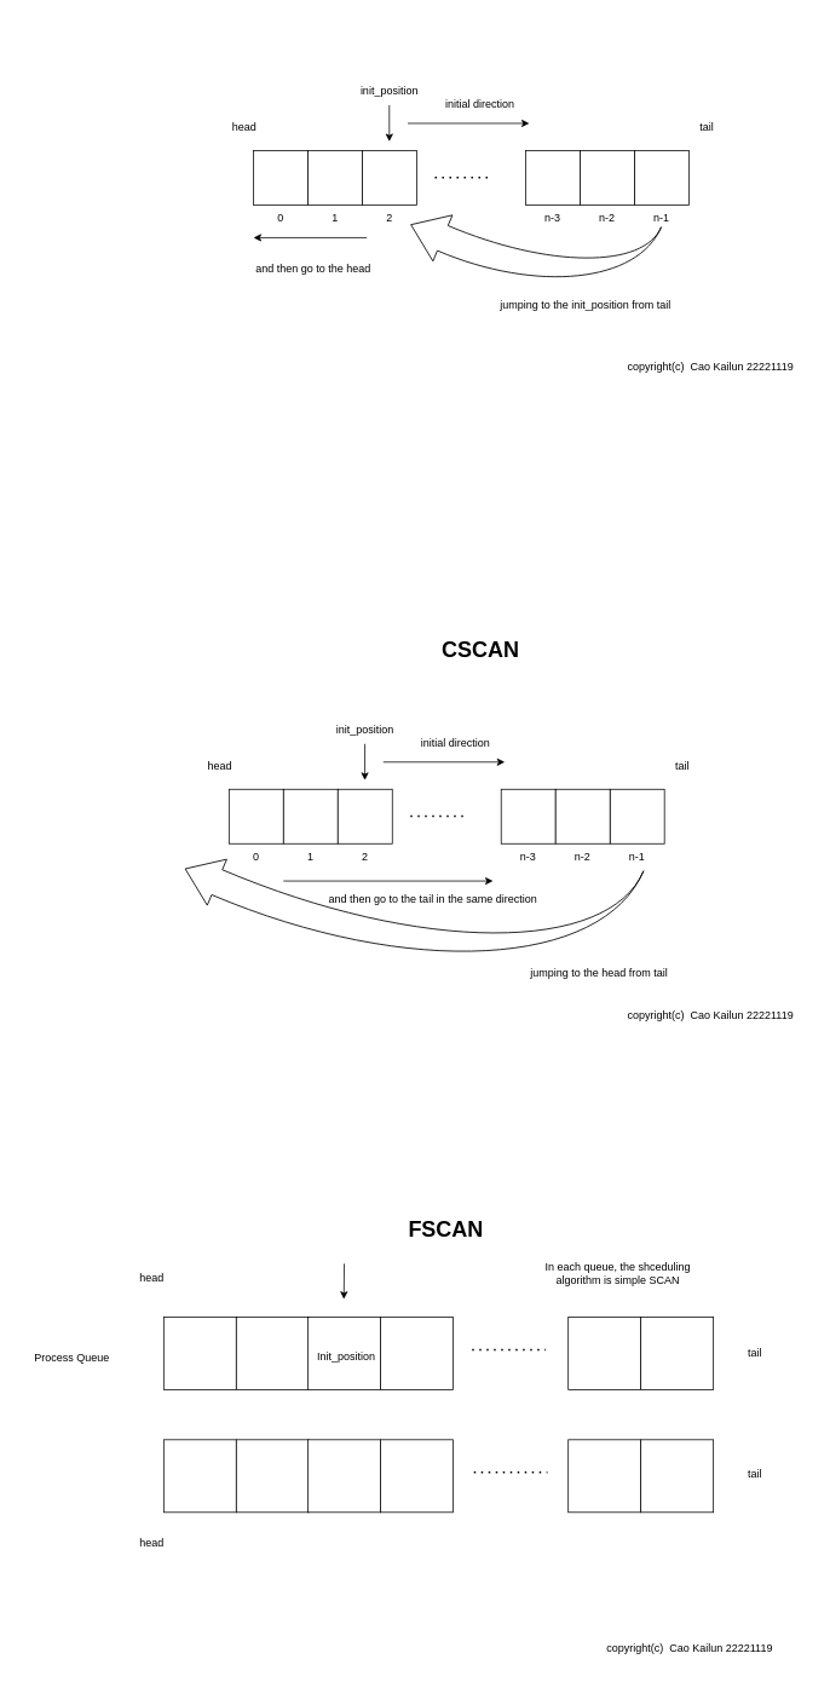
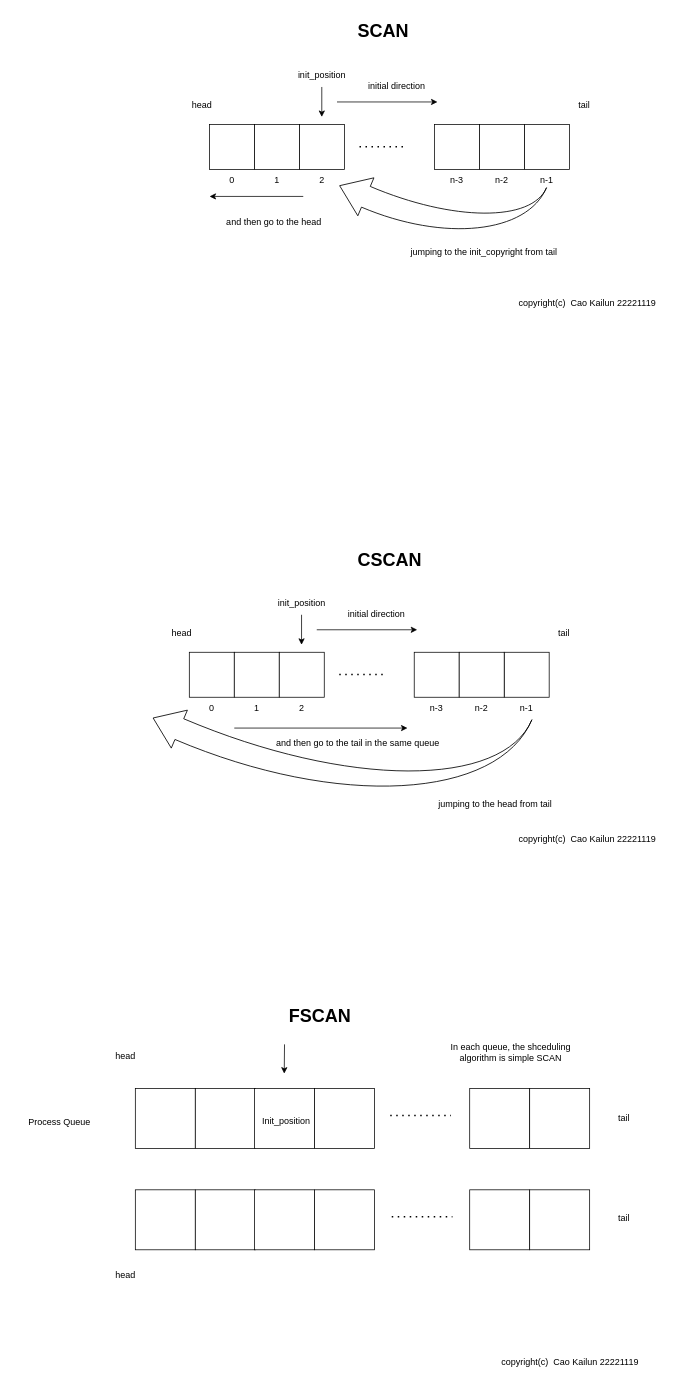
  <mxCell id="0" />
  <mxCell id="1" parent="0" />
  <mxCell id="2" value="" style="rounded=0;whiteSpace=wrap;html=1;" parent="1" vertex="1"><mxGeometry x="279" y="165" width="60" height="60" as="geometry" /></mxCell>
  <mxCell id="3" value="" style="rounded=0;whiteSpace=wrap;html=1;" parent="1" vertex="1"><mxGeometry x="339" y="165" width="60" height="60" as="geometry" /></mxCell>
  <mxCell id="4" value="" style="rounded=0;whiteSpace=wrap;html=1;" parent="1" vertex="1"><mxGeometry x="399" y="165" width="60" height="60" as="geometry" /></mxCell>
  <mxCell id="5" value="" style="rounded=0;whiteSpace=wrap;html=1;" parent="1" vertex="1"><mxGeometry x="699" y="165" width="60" height="60" as="geometry" /></mxCell>
  <mxCell id="6" value="" style="rounded=0;whiteSpace=wrap;html=1;" parent="1" vertex="1"><mxGeometry x="579" y="165" width="60" height="60" as="geometry" /></mxCell>
  <mxCell id="7" value="" style="rounded=0;whiteSpace=wrap;html=1;" parent="1" vertex="1"><mxGeometry x="639" y="165" width="60" height="60" as="geometry" /></mxCell>
  <mxCell id="8" value="" style="endArrow=none;dashed=1;html=1;dashPattern=1 3;strokeWidth=2;rounded=0;" parent="1" edge="1"><mxGeometry width="50" height="50" relative="1" as="geometry"><mxPoint x="479" y="194.71" as="sourcePoint" /><mxPoint x="539" y="194.71" as="targetPoint" /></mxGeometry></mxCell>
  <mxCell id="9" value="head" style="text;html=1;align=center;verticalAlign=middle;whiteSpace=wrap;rounded=0;" parent="1" vertex="1"><mxGeometry x="239" y="125" width="60" height="30" as="geometry" /></mxCell>
  <mxCell id="10" value="tail" style="text;html=1;align=center;verticalAlign=middle;whiteSpace=wrap;rounded=0;" parent="1" vertex="1"><mxGeometry x="749" y="125" width="60" height="30" as="geometry" /></mxCell>
  <mxCell id="11" value="" style="endArrow=classic;html=1;rounded=0;" parent="1" edge="1"><mxGeometry width="50" height="50" relative="1" as="geometry"><mxPoint x="428.71" y="115" as="sourcePoint" /><mxPoint x="428.71" y="155" as="targetPoint" /></mxGeometry></mxCell>
  <mxCell id="12" value="init_position" style="text;html=1;align=center;verticalAlign=middle;whiteSpace=wrap;rounded=0;" parent="1" vertex="1"><mxGeometry x="399" y="85" width="60" height="30" as="geometry" /></mxCell>
  <mxCell id="13" value="" style="endArrow=classic;html=1;rounded=0;" parent="1" edge="1"><mxGeometry width="50" height="50" relative="1" as="geometry"><mxPoint x="449" y="135" as="sourcePoint" /><mxPoint x="583" y="135" as="targetPoint" /></mxGeometry></mxCell>
  <mxCell id="14" value="0" style="text;html=1;align=center;verticalAlign=middle;whiteSpace=wrap;rounded=0;" parent="1" vertex="1"><mxGeometry x="279" y="225" width="60" height="30" as="geometry" /></mxCell>
  <mxCell id="15" value="1" style="text;html=1;align=center;verticalAlign=middle;whiteSpace=wrap;rounded=0;" parent="1" vertex="1"><mxGeometry x="339" y="225" width="60" height="30" as="geometry" /></mxCell>
  <mxCell id="16" value="2" style="text;html=1;align=center;verticalAlign=middle;whiteSpace=wrap;rounded=0;" parent="1" vertex="1"><mxGeometry x="399" y="225" width="60" height="30" as="geometry" /></mxCell>
  <mxCell id="17" value="n-1" style="text;html=1;align=center;verticalAlign=middle;whiteSpace=wrap;rounded=0;" parent="1" vertex="1"><mxGeometry x="699" y="225" width="60" height="30" as="geometry" /></mxCell>
  <mxCell id="18" value="n-2" style="text;html=1;align=center;verticalAlign=middle;whiteSpace=wrap;rounded=0;" parent="1" vertex="1"><mxGeometry x="639" y="225" width="60" height="30" as="geometry" /></mxCell>
  <mxCell id="19" value="n-3" style="text;html=1;align=center;verticalAlign=middle;whiteSpace=wrap;rounded=0;" parent="1" vertex="1"><mxGeometry x="579" y="225" width="60" height="30" as="geometry" /></mxCell>
  <mxCell id="20" value="initial direction" style="text;html=1;align=center;verticalAlign=middle;whiteSpace=wrap;rounded=0;" parent="1" vertex="1"><mxGeometry x="441" y="99" width="176" height="30" as="geometry" /></mxCell>
  <mxCell id="21" value="" style="endArrow=classic;html=1;rounded=0;" parent="1" edge="1"><mxGeometry width="50" height="50" relative="1" as="geometry"><mxPoint x="404" y="261" as="sourcePoint" /><mxPoint x="279" y="261" as="targetPoint" /></mxGeometry></mxCell>
- <mxCell id="22" value="jumping to the init_position from tail&amp;nbsp;" style="text;html=1;align=center;verticalAlign=middle;whiteSpace=wrap;rounded=0;" parent="1" vertex="1"><mxGeometry x="487" y="321" width="319.61" height="30" as="geometry" /></mxCell>
+ <mxCell id="22" value="jumping to the init_copyright from tail&amp;nbsp;" style="text;html=1;align=center;verticalAlign=middle;whiteSpace=wrap;rounded=0;" parent="1" vertex="1"><mxGeometry x="487" y="321" width="319.61" height="30" as="geometry" /></mxCell>
  <mxCell id="23" value="" style="html=1;shadow=0;dashed=0;align=center;verticalAlign=middle;shape=mxgraph.arrows2.jumpInArrow;dy=15;dx=38;arrowHead=55;rotation=-157;" parent="1" vertex="1"><mxGeometry x="457.61" y="194.19" width="255.04" height="132.89" as="geometry" /></mxCell>
- <mxCell id="24" value="and then go to the head" style="text;html=1;align=center;verticalAlign=middle;whiteSpace=wrap;rounded=0;" parent="1" vertex="1"><mxGeometry x="262" y="280" width="166" height="30" as="geometry" /></mxCell>
+ <mxCell id="24" value="and then go to the head" style="text;html=1;align=center;verticalAlign=middle;whiteSpace=wrap;rounded=0;" parent="1" vertex="1"><mxGeometry x="282" y="280" width="166" height="30" as="geometry" /></mxCell>
+ <mxCell id="25" value="&lt;h1 style=&quot;margin-top: 0px;&quot;&gt;SCAN&lt;/h1&gt;" style="text;html=1;whiteSpace=wrap;overflow=hidden;rounded=0;" parent="1" vertex="1"><mxGeometry x="475" y="20" width="121" height="49" as="geometry" /></mxCell>
  <mxCell id="26" value="copyright(c)&amp;nbsp; Cao Kailun 22221119" style="text;html=1;align=center;verticalAlign=middle;whiteSpace=wrap;rounded=0;" parent="1" vertex="1"><mxGeometry x="673" y="388" width="220" height="30" as="geometry" /></mxCell>
  <mxCell id="27" value="" style="rounded=0;whiteSpace=wrap;html=1;" parent="1" vertex="1"><mxGeometry x="252" y="869" width="60" height="60" as="geometry" /></mxCell>
  <mxCell id="28" value="" style="rounded=0;whiteSpace=wrap;html=1;" parent="1" vertex="1"><mxGeometry x="312" y="869" width="60" height="60" as="geometry" /></mxCell>
  <mxCell id="29" value="" style="rounded=0;whiteSpace=wrap;html=1;" parent="1" vertex="1"><mxGeometry x="372" y="869" width="60" height="60" as="geometry" /></mxCell>
  <mxCell id="30" value="" style="rounded=0;whiteSpace=wrap;html=1;" parent="1" vertex="1"><mxGeometry x="672" y="869" width="60" height="60" as="geometry" /></mxCell>
  <mxCell id="31" value="" style="rounded=0;whiteSpace=wrap;html=1;" parent="1" vertex="1"><mxGeometry x="552" y="869" width="60" height="60" as="geometry" /></mxCell>
  <mxCell id="32" value="" style="rounded=0;whiteSpace=wrap;html=1;" parent="1" vertex="1"><mxGeometry x="612" y="869" width="60" height="60" as="geometry" /></mxCell>
  <mxCell id="33" value="" style="endArrow=none;dashed=1;html=1;dashPattern=1 3;strokeWidth=2;rounded=0;" parent="1" edge="1"><mxGeometry width="50" height="50" relative="1" as="geometry"><mxPoint x="452" y="898.71" as="sourcePoint" /><mxPoint x="512" y="898.71" as="targetPoint" /></mxGeometry></mxCell>
  <mxCell id="34" value="head" style="text;html=1;align=center;verticalAlign=middle;whiteSpace=wrap;rounded=0;" parent="1" vertex="1"><mxGeometry x="212" y="829" width="60" height="30" as="geometry" /></mxCell>
  <mxCell id="35" value="tail" style="text;html=1;align=center;verticalAlign=middle;whiteSpace=wrap;rounded=0;" parent="1" vertex="1"><mxGeometry x="722" y="829" width="60" height="30" as="geometry" /></mxCell>
  <mxCell id="36" value="" style="endArrow=classic;html=1;rounded=0;" parent="1" edge="1"><mxGeometry width="50" height="50" relative="1" as="geometry"><mxPoint x="401.71" y="819" as="sourcePoint" /><mxPoint x="401.71" y="859" as="targetPoint" /></mxGeometry></mxCell>
  <mxCell id="37" value="init_position" style="text;html=1;align=center;verticalAlign=middle;whiteSpace=wrap;rounded=0;" parent="1" vertex="1"><mxGeometry x="372" y="789" width="60" height="30" as="geometry" /></mxCell>
  <mxCell id="38" value="" style="endArrow=classic;html=1;rounded=0;" parent="1" edge="1"><mxGeometry width="50" height="50" relative="1" as="geometry"><mxPoint x="422" y="839" as="sourcePoint" /><mxPoint x="556" y="839" as="targetPoint" /></mxGeometry></mxCell>
  <mxCell id="39" value="0" style="text;html=1;align=center;verticalAlign=middle;whiteSpace=wrap;rounded=0;" parent="1" vertex="1"><mxGeometry x="252" y="929" width="60" height="30" as="geometry" /></mxCell>
  <mxCell id="40" value="1" style="text;html=1;align=center;verticalAlign=middle;whiteSpace=wrap;rounded=0;" parent="1" vertex="1"><mxGeometry x="312" y="929" width="60" height="30" as="geometry" /></mxCell>
  <mxCell id="41" value="2" style="text;html=1;align=center;verticalAlign=middle;whiteSpace=wrap;rounded=0;" parent="1" vertex="1"><mxGeometry x="372" y="929" width="60" height="30" as="geometry" /></mxCell>
  <mxCell id="42" value="n-1" style="text;html=1;align=center;verticalAlign=middle;whiteSpace=wrap;rounded=0;" parent="1" vertex="1"><mxGeometry x="672" y="929" width="60" height="30" as="geometry" /></mxCell>
  <mxCell id="43" value="n-2" style="text;html=1;align=center;verticalAlign=middle;whiteSpace=wrap;rounded=0;" parent="1" vertex="1"><mxGeometry x="612" y="929" width="60" height="30" as="geometry" /></mxCell>
  <mxCell id="44" value="n-3" style="text;html=1;align=center;verticalAlign=middle;whiteSpace=wrap;rounded=0;" parent="1" vertex="1"><mxGeometry x="552" y="929" width="60" height="30" as="geometry" /></mxCell>
  <mxCell id="45" value="initial direction" style="text;html=1;align=center;verticalAlign=middle;whiteSpace=wrap;rounded=0;" parent="1" vertex="1"><mxGeometry x="414" y="803" width="176" height="30" as="geometry" /></mxCell>
  <mxCell id="46" value="jumping to the head from tail&amp;nbsp;" style="text;html=1;align=center;verticalAlign=middle;whiteSpace=wrap;rounded=0;" parent="1" vertex="1"><mxGeometry x="502" y="1057" width="319.61" height="30" as="geometry" /></mxCell>
  <mxCell id="47" value="" style="html=1;shadow=0;dashed=0;align=center;verticalAlign=middle;shape=mxgraph.arrows2.jumpInArrow;dy=15;dx=38;arrowHead=55;rotation=-157;" parent="1" vertex="1"><mxGeometry x="218" y="859" width="466" height="222.89" as="geometry" /></mxCell>
- <mxCell id="48" value="and then go to the tail in the same direction" style="text;html=1;align=center;verticalAlign=middle;whiteSpace=wrap;rounded=0;" parent="1" vertex="1"><mxGeometry x="341.84" y="976" width="270.16" height="30" as="geometry" /></mxCell>
- <mxCell id="49" value="&lt;h1 style=&quot;margin-top: 0px;&quot;&gt;CSCAN&lt;/h1&gt;" style="text;html=1;whiteSpace=wrap;overflow=hidden;rounded=0;" parent="1" vertex="1"><mxGeometry x="485" y="695" width="121" height="49" as="geometry" /></mxCell>
+ <mxCell id="48" value="and then go to the tail in the same queue" style="text;html=1;align=center;verticalAlign=middle;whiteSpace=wrap;rounded=0;" parent="1" vertex="1"><mxGeometry x="341.84" y="976" width="270.16" height="30" as="geometry" /></mxCell>
+ <mxCell id="49" value="&lt;h1 style=&quot;margin-top: 0px;&quot;&gt;CSCAN&lt;/h1&gt;" style="text;html=1;whiteSpace=wrap;overflow=hidden;rounded=0;" parent="1" vertex="1"><mxGeometry x="475" y="725" width="121" height="49" as="geometry" /></mxCell>
  <mxCell id="50" value="copyright(c)&amp;nbsp; Cao Kailun 22221119" style="text;html=1;align=center;verticalAlign=middle;whiteSpace=wrap;rounded=0;" parent="1" vertex="1"><mxGeometry x="673" y="1103" width="220" height="30" as="geometry" /></mxCell>
  <mxCell id="51" value="" style="endArrow=classic;html=1;rounded=0;" parent="1" edge="1"><mxGeometry width="50" height="50" relative="1" as="geometry"><mxPoint x="312" y="970.1" as="sourcePoint" /><mxPoint x="543" y="970.1" as="targetPoint" /></mxGeometry></mxCell>
- <mxCell id="52" value="&lt;h1 style=&quot;margin-top: 0px;&quot;&gt;FSCAN&lt;/h1&gt;" style="text;html=1;whiteSpace=wrap;overflow=hidden;rounded=0;" parent="1" vertex="1"><mxGeometry x="448" y="1334" width="121" height="49" as="geometry" /></mxCell>
+ <mxCell id="52" value="&lt;h1 style=&quot;margin-top: 0px;&quot;&gt;FSCAN&lt;/h1&gt;" style="text;html=1;whiteSpace=wrap;overflow=hidden;rounded=0;" parent="1" vertex="1"><mxGeometry x="383" y="1334" width="121" height="49" as="geometry" /></mxCell>
  <mxCell id="53" value="copyright(c)&amp;nbsp; Cao Kailun 22221119" style="text;html=1;align=center;verticalAlign=middle;whiteSpace=wrap;rounded=0;" parent="1" vertex="1"><mxGeometry x="650" y="1801" width="220" height="30" as="geometry" /></mxCell>
  <mxCell id="54" value="" style="whiteSpace=wrap;html=1;aspect=fixed;" parent="1" vertex="1"><mxGeometry x="180" y="1451" width="80" height="80" as="geometry" /></mxCell>
  <mxCell id="55" value="" style="whiteSpace=wrap;html=1;aspect=fixed;" parent="1" vertex="1"><mxGeometry x="260" y="1451" width="80" height="80" as="geometry" /></mxCell>
  <mxCell id="56" value="" style="whiteSpace=wrap;html=1;aspect=fixed;" parent="1" vertex="1"><mxGeometry x="339" y="1451" width="80" height="80" as="geometry" /></mxCell>
  <mxCell id="57" value="" style="whiteSpace=wrap;html=1;aspect=fixed;" parent="1" vertex="1"><mxGeometry x="419" y="1451" width="80" height="80" as="geometry" /></mxCell>
  <mxCell id="58" value="" style="whiteSpace=wrap;html=1;aspect=fixed;" parent="1" vertex="1"><mxGeometry x="626" y="1451" width="80" height="80" as="geometry" /></mxCell>
  <mxCell id="59" value="" style="whiteSpace=wrap;html=1;aspect=fixed;" parent="1" vertex="1"><mxGeometry x="706" y="1451" width="80" height="80" as="geometry" /></mxCell>
  <mxCell id="60" value="" style="whiteSpace=wrap;html=1;aspect=fixed;" parent="1" vertex="1"><mxGeometry x="180" y="1586" width="80" height="80" as="geometry" /></mxCell>
  <mxCell id="61" value="" style="whiteSpace=wrap;html=1;aspect=fixed;" parent="1" vertex="1"><mxGeometry x="260" y="1586" width="80" height="80" as="geometry" /></mxCell>
  <mxCell id="62" value="" style="whiteSpace=wrap;html=1;aspect=fixed;" parent="1" vertex="1"><mxGeometry x="339" y="1586" width="80" height="80" as="geometry" /></mxCell>
  <mxCell id="63" value="" style="whiteSpace=wrap;html=1;aspect=fixed;" parent="1" vertex="1"><mxGeometry x="419" y="1586" width="80" height="80" as="geometry" /></mxCell>
  <mxCell id="64" value="" style="whiteSpace=wrap;html=1;aspect=fixed;" parent="1" vertex="1"><mxGeometry x="626" y="1586" width="80" height="80" as="geometry" /></mxCell>
  <mxCell id="65" value="" style="whiteSpace=wrap;html=1;aspect=fixed;" parent="1" vertex="1"><mxGeometry x="706" y="1586" width="80" height="80" as="geometry" /></mxCell>
  <mxCell id="66" value="Process Queue" style="text;html=1;align=center;verticalAlign=middle;whiteSpace=wrap;rounded=0;" parent="1" vertex="1"><mxGeometry x="20" y="1481" width="118" height="30" as="geometry" /></mxCell>
  <mxCell id="67" value="" style="endArrow=none;dashed=1;html=1;dashPattern=1 3;strokeWidth=2;rounded=0;" parent="1" edge="1"><mxGeometry width="50" height="50" relative="1" as="geometry"><mxPoint x="520" y="1487" as="sourcePoint" /><mxPoint x="601" y="1487" as="targetPoint" /></mxGeometry></mxCell>
  <mxCell id="68" value="" style="endArrow=none;dashed=1;html=1;dashPattern=1 3;strokeWidth=2;rounded=0;" parent="1" edge="1"><mxGeometry width="50" height="50" relative="1" as="geometry"><mxPoint x="522" y="1622" as="sourcePoint" /><mxPoint x="603" y="1622" as="targetPoint" /></mxGeometry></mxCell>
  <mxCell id="69" value="In each queue, the shceduling algorithm is simple SCAN" style="text;html=1;align=center;verticalAlign=middle;whiteSpace=wrap;rounded=0;" parent="1" vertex="1"><mxGeometry x="590" y="1374" width="181.5" height="57" as="geometry" /></mxCell>
  <mxCell id="70" value="Init_position" style="text;html=1;align=center;verticalAlign=middle;whiteSpace=wrap;rounded=0;" parent="1" vertex="1"><mxGeometry x="335" y="1480" width="93" height="30" as="geometry" /></mxCell>
  <mxCell id="71" value="" style="endArrow=classic;html=1;rounded=0;" parent="1" edge="1"><mxGeometry width="50" height="50" relative="1" as="geometry"><mxPoint x="379" y="1392" as="sourcePoint" /><mxPoint x="378.62" y="1431" as="targetPoint" /></mxGeometry></mxCell>
  <mxCell id="72" value="head" style="text;html=1;align=center;verticalAlign=middle;whiteSpace=wrap;rounded=0;" parent="1" vertex="1"><mxGeometry x="137" y="1393" width="60" height="30" as="geometry" /></mxCell>
  <mxCell id="73" value="head" style="text;html=1;align=center;verticalAlign=middle;whiteSpace=wrap;rounded=0;" parent="1" vertex="1"><mxGeometry x="137" y="1685" width="60" height="30" as="geometry" /></mxCell>
  <mxCell id="74" value="tail" style="text;html=1;align=center;verticalAlign=middle;whiteSpace=wrap;rounded=0;" parent="1" vertex="1"><mxGeometry x="802" y="1609" width="60" height="30" as="geometry" /></mxCell>
  <mxCell id="75" value="tail" style="text;html=1;align=center;verticalAlign=middle;whiteSpace=wrap;rounded=0;" parent="1" vertex="1"><mxGeometry x="802" y="1476" width="60" height="30" as="geometry" /></mxCell>
